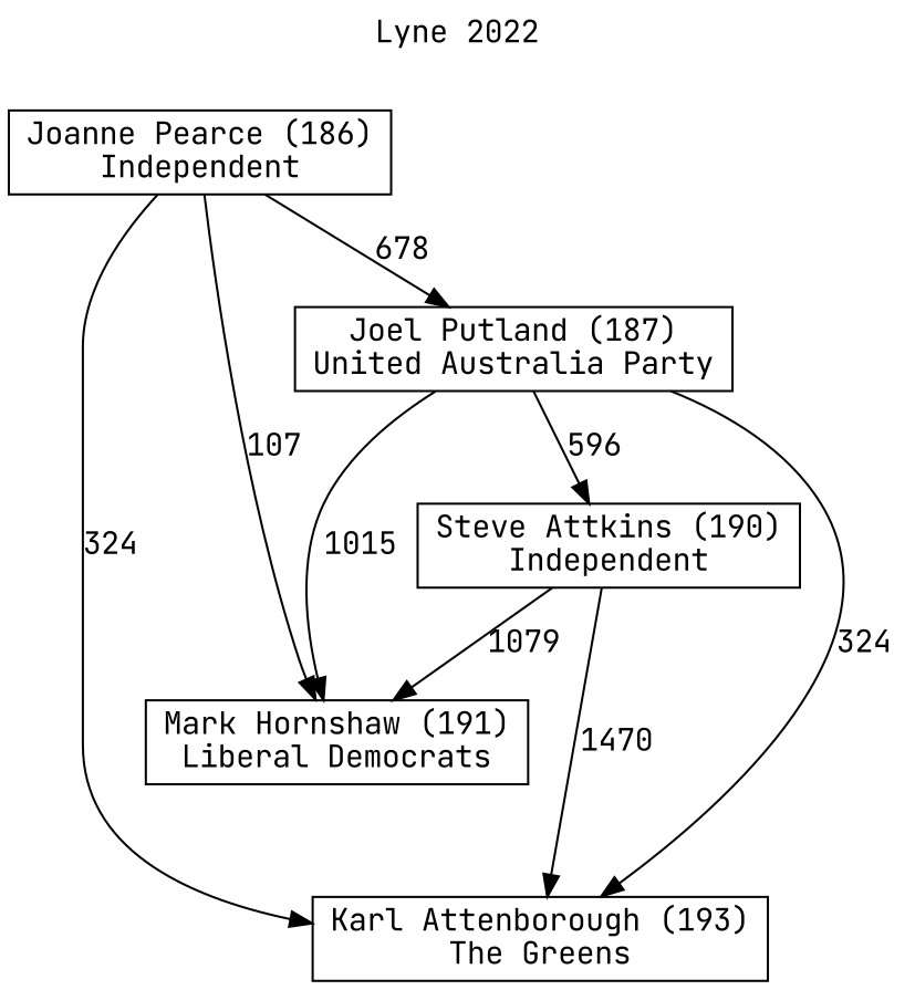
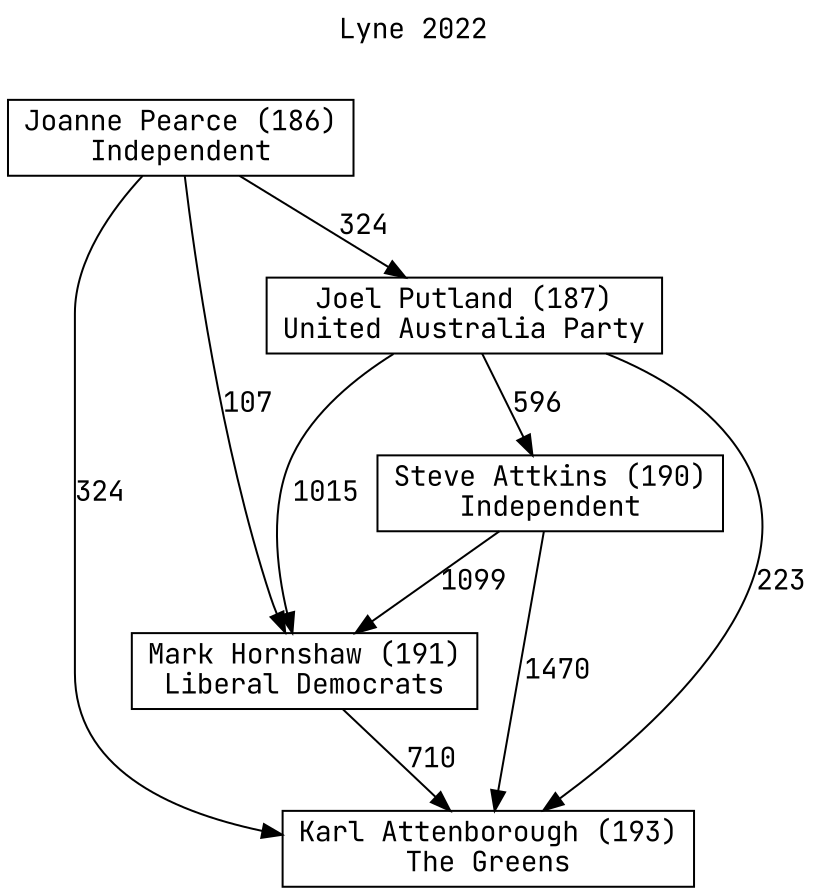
  digraph {
    fontname="JetBrains Mono"
    label="Lyne 2022"
    labelloc=t
    mclimit=10
    node [fontname="JetBrains Mono" shape=box]
    edge [fontname="JetBrains Mono"]
    n1 [label="Karl Attenborough (193)\nThe Greens"]
    n2 [label="Steve Attkins (190)\nIndependent"]
    n3 [label="Mark Hornshaw (191)\nLiberal Democrats"]
    n4 [label="Joel Putland (187)\nUnited Australia Party"]
    n5 [label="Joanne Pearce (186)\nIndependent"]
    n2 -> n1 [label=1470]
-   n2 -> n3 [label=1079]
-   n4 -> n1 [label=324]
+   n2 -> n3 [label=1099]
+   n3 -> n1 [label=710]
+   n4 -> n1 [label=223]
    n4 -> n2 [label=596]
    n4 -> n3 [label=1015]
    n5 -> n1 [label=324]
    n5 -> n3 [label=107]
-   n5 -> n4 [label=678]
+   n5 -> n4 [label=324]
  }
